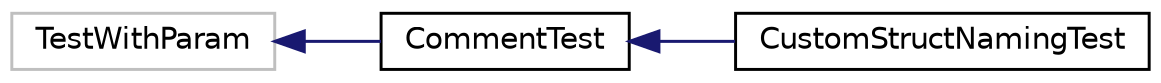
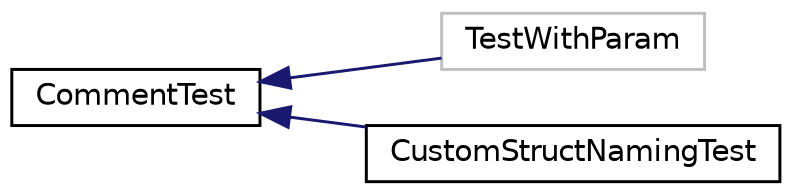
  digraph {
    rankdir=LR
    node [color=black fillcolor=white fontname=Helvetica fontsize=10 shape=record style=filled]
    edge [color=midnightblue dir=back fontname=Helvetica fontsize=10 labelfontname=Helvetica labelfontsize=10 style=solid]
    n1 [color=grey75 height=0.2 label=TestWithParam width=0.4]
    n2 [height=0.2 label=CommentTest width=0.4]
    n3 [height=0.2 label=CustomStructNamingTest width=0.4]
-   n1 -> n2
+   n2 -> n1
    n2 -> n3
  }
